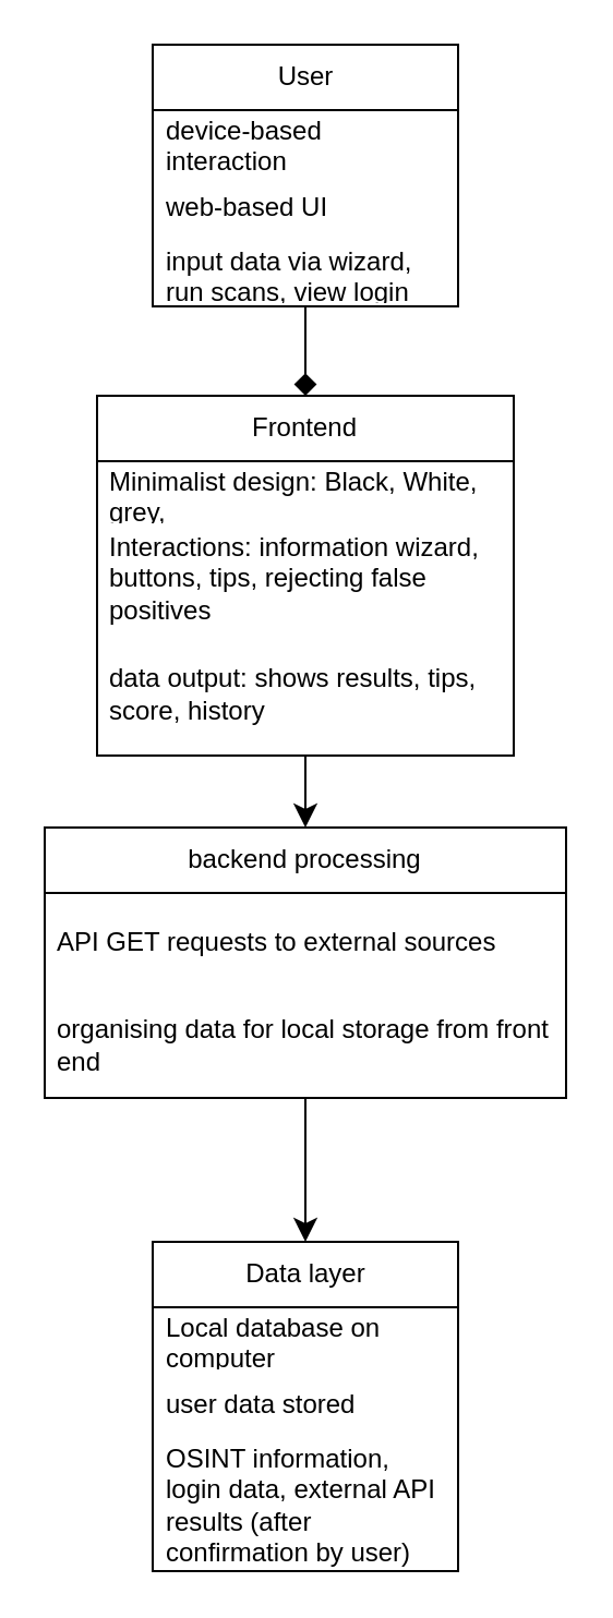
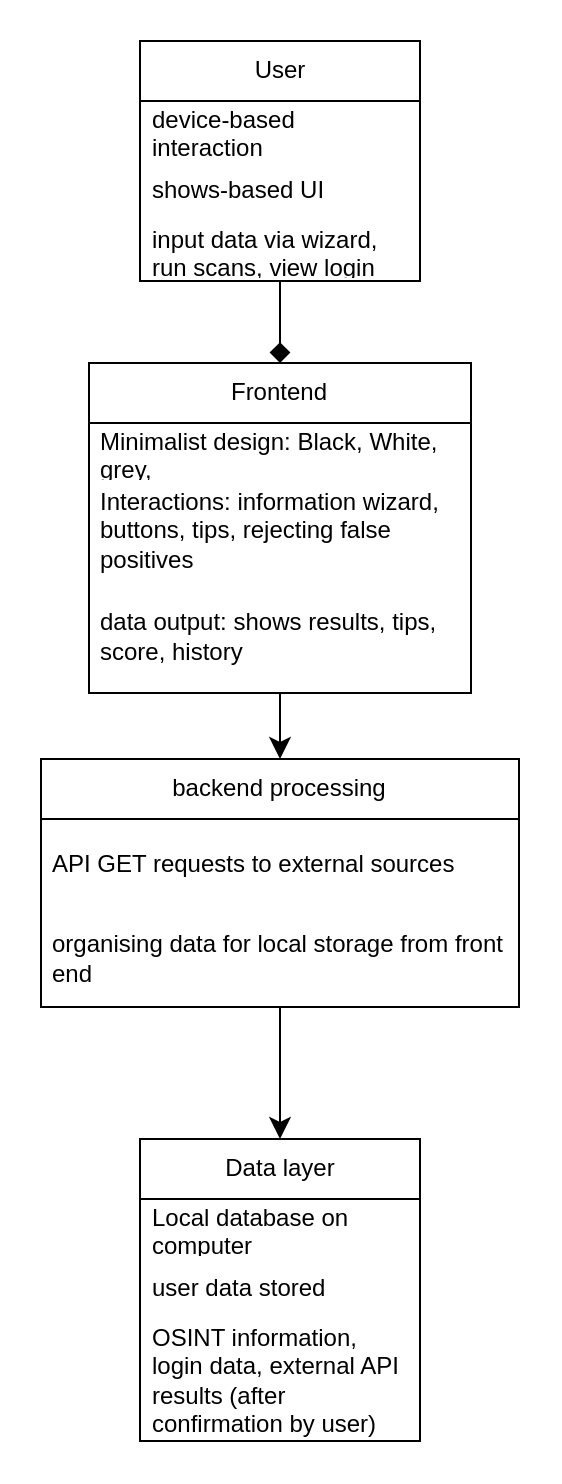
  <mxCell id="0" />
  <mxCell id="1" parent="0" />
  <mxCell id="2" value="" style="edgeStyle=none;curved=1;rounded=0;orthogonalLoop=1;jettySize=auto;html=1;fontSize=12;startSize=8;endSize=8;entryX=0.5;entryY=0;entryDx=0;entryDy=0;endArrow=diamond;" edge="1" parent="1" source="3" target="8"><mxGeometry relative="1" as="geometry" /></mxCell>
  <mxCell id="3" value="User" style="swimlane;fontStyle=0;childLayout=stackLayout;horizontal=1;startSize=30;horizontalStack=0;resizeParent=1;resizeParentMax=0;resizeLast=0;collapsible=1;marginBottom=0;whiteSpace=wrap;html=1;" vertex="1" parent="1"><mxGeometry x="69.5" y="20" width="140" height="120" as="geometry" /></mxCell>
  <mxCell id="4" value="device-based interaction" style="text;strokeColor=none;fillColor=none;align=left;verticalAlign=middle;spacingLeft=4;spacingRight=4;overflow=hidden;points=[[0,0.5],[1,0.5]];portConstraint=eastwest;rotatable=0;whiteSpace=wrap;html=1;" vertex="1" parent="3"><mxGeometry y="30" width="140" height="30" as="geometry" /></mxCell>
- <mxCell id="5" value="web-based UI" style="text;strokeColor=none;fillColor=none;align=left;verticalAlign=middle;spacingLeft=4;spacingRight=4;overflow=hidden;points=[[0,0.5],[1,0.5]];portConstraint=eastwest;rotatable=0;whiteSpace=wrap;html=1;" vertex="1" parent="3"><mxGeometry y="60" width="140" height="30" as="geometry" /></mxCell>
+ <mxCell id="5" value="shows-based UI" style="text;strokeColor=none;fillColor=none;align=left;verticalAlign=middle;spacingLeft=4;spacingRight=4;overflow=hidden;points=[[0,0.5],[1,0.5]];portConstraint=eastwest;rotatable=0;whiteSpace=wrap;html=1;" vertex="1" parent="3"><mxGeometry y="60" width="140" height="30" as="geometry" /></mxCell>
  <mxCell id="6" value="input data via wizard, run scans, view login" style="text;strokeColor=none;fillColor=none;align=left;verticalAlign=middle;spacingLeft=4;spacingRight=4;overflow=hidden;points=[[0,0.5],[1,0.5]];portConstraint=eastwest;rotatable=0;whiteSpace=wrap;html=1;" vertex="1" parent="3"><mxGeometry y="90" width="140" height="30" as="geometry" /></mxCell>
  <mxCell id="7" value="" style="edgeStyle=none;curved=1;rounded=0;orthogonalLoop=1;jettySize=auto;html=1;fontSize=12;startSize=8;endSize=8;entryX=0.5;entryY=0;entryDx=0;entryDy=0;" edge="1" parent="1" source="8" target="13"><mxGeometry relative="1" as="geometry" /></mxCell>
  <mxCell id="8" value="Frontend" style="swimlane;fontStyle=0;childLayout=stackLayout;horizontal=1;startSize=30;horizontalStack=0;resizeParent=1;resizeParentMax=0;resizeLast=0;collapsible=1;marginBottom=0;whiteSpace=wrap;html=1;" vertex="1" parent="1"><mxGeometry x="44" y="181" width="191" height="165" as="geometry" /></mxCell>
  <mxCell id="9" value="Minimalist design: Black, White, grey,&amp;nbsp;" style="text;strokeColor=none;fillColor=none;align=left;verticalAlign=middle;spacingLeft=4;spacingRight=4;overflow=hidden;points=[[0,0.5],[1,0.5]];portConstraint=eastwest;rotatable=0;whiteSpace=wrap;html=1;" vertex="1" parent="8"><mxGeometry y="30" width="191" height="30" as="geometry" /></mxCell>
  <mxCell id="10" value="Interactions: information wizard, buttons, tips, rejecting false positives" style="text;strokeColor=none;fillColor=none;align=left;verticalAlign=middle;spacingLeft=4;spacingRight=4;overflow=hidden;points=[[0,0.5],[1,0.5]];portConstraint=eastwest;rotatable=0;whiteSpace=wrap;html=1;" vertex="1" parent="8"><mxGeometry y="60" width="191" height="48" as="geometry" /></mxCell>
  <mxCell id="11" value="data output: shows results, tips, score, history&amp;nbsp;" style="text;strokeColor=none;fillColor=none;align=left;verticalAlign=middle;spacingLeft=4;spacingRight=4;overflow=hidden;points=[[0,0.5],[1,0.5]];portConstraint=eastwest;rotatable=0;whiteSpace=wrap;html=1;" vertex="1" parent="8"><mxGeometry y="108" width="191" height="57" as="geometry" /></mxCell>
  <mxCell id="12" value="" style="edgeStyle=none;curved=1;rounded=0;orthogonalLoop=1;jettySize=auto;html=1;fontSize=12;startSize=8;endSize=8;entryX=0.5;entryY=0;entryDx=0;entryDy=0;" edge="1" parent="1" source="13" target="16"><mxGeometry relative="1" as="geometry" /></mxCell>
  <mxCell id="13" value="backend processing" style="swimlane;fontStyle=0;childLayout=stackLayout;horizontal=1;startSize=30;horizontalStack=0;resizeParent=1;resizeParentMax=0;resizeLast=0;collapsible=1;marginBottom=0;whiteSpace=wrap;html=1;" vertex="1" parent="1"><mxGeometry x="20" y="379" width="239" height="124" as="geometry" /></mxCell>
  <mxCell id="14" value="API GET requests to external sources" style="text;strokeColor=none;fillColor=none;align=left;verticalAlign=middle;spacingLeft=4;spacingRight=4;overflow=hidden;points=[[0,0.5],[1,0.5]];portConstraint=eastwest;rotatable=0;whiteSpace=wrap;html=1;" vertex="1" parent="13"><mxGeometry y="30" width="239" height="45" as="geometry" /></mxCell>
  <mxCell id="15" value="organising data for local storage from front end" style="text;strokeColor=none;fillColor=none;align=left;verticalAlign=middle;spacingLeft=4;spacingRight=4;overflow=hidden;points=[[0,0.5],[1,0.5]];portConstraint=eastwest;rotatable=0;whiteSpace=wrap;html=1;" vertex="1" parent="13"><mxGeometry y="75" width="239" height="49" as="geometry" /></mxCell>
  <mxCell id="16" value="Data layer" style="swimlane;fontStyle=0;childLayout=stackLayout;horizontal=1;startSize=30;horizontalStack=0;resizeParent=1;resizeParentMax=0;resizeLast=0;collapsible=1;marginBottom=0;whiteSpace=wrap;html=1;" vertex="1" parent="1"><mxGeometry x="69.5" y="569" width="140" height="151" as="geometry" /></mxCell>
  <mxCell id="17" value="Local database on computer" style="text;strokeColor=none;fillColor=none;align=left;verticalAlign=middle;spacingLeft=4;spacingRight=4;overflow=hidden;points=[[0,0.5],[1,0.5]];portConstraint=eastwest;rotatable=0;whiteSpace=wrap;html=1;" vertex="1" parent="16"><mxGeometry y="30" width="140" height="30" as="geometry" /></mxCell>
  <mxCell id="18" value="user data stored" style="text;strokeColor=none;fillColor=none;align=left;verticalAlign=middle;spacingLeft=4;spacingRight=4;overflow=hidden;points=[[0,0.5],[1,0.5]];portConstraint=eastwest;rotatable=0;whiteSpace=wrap;html=1;" vertex="1" parent="16"><mxGeometry y="60" width="140" height="30" as="geometry" /></mxCell>
  <mxCell id="19" value="OSINT information, login data, external API results (after confirmation by user)" style="text;strokeColor=none;fillColor=none;align=left;verticalAlign=middle;spacingLeft=4;spacingRight=4;overflow=hidden;points=[[0,0.5],[1,0.5]];portConstraint=eastwest;rotatable=0;whiteSpace=wrap;html=1;" vertex="1" parent="16"><mxGeometry y="90" width="140" height="61" as="geometry" /></mxCell>
